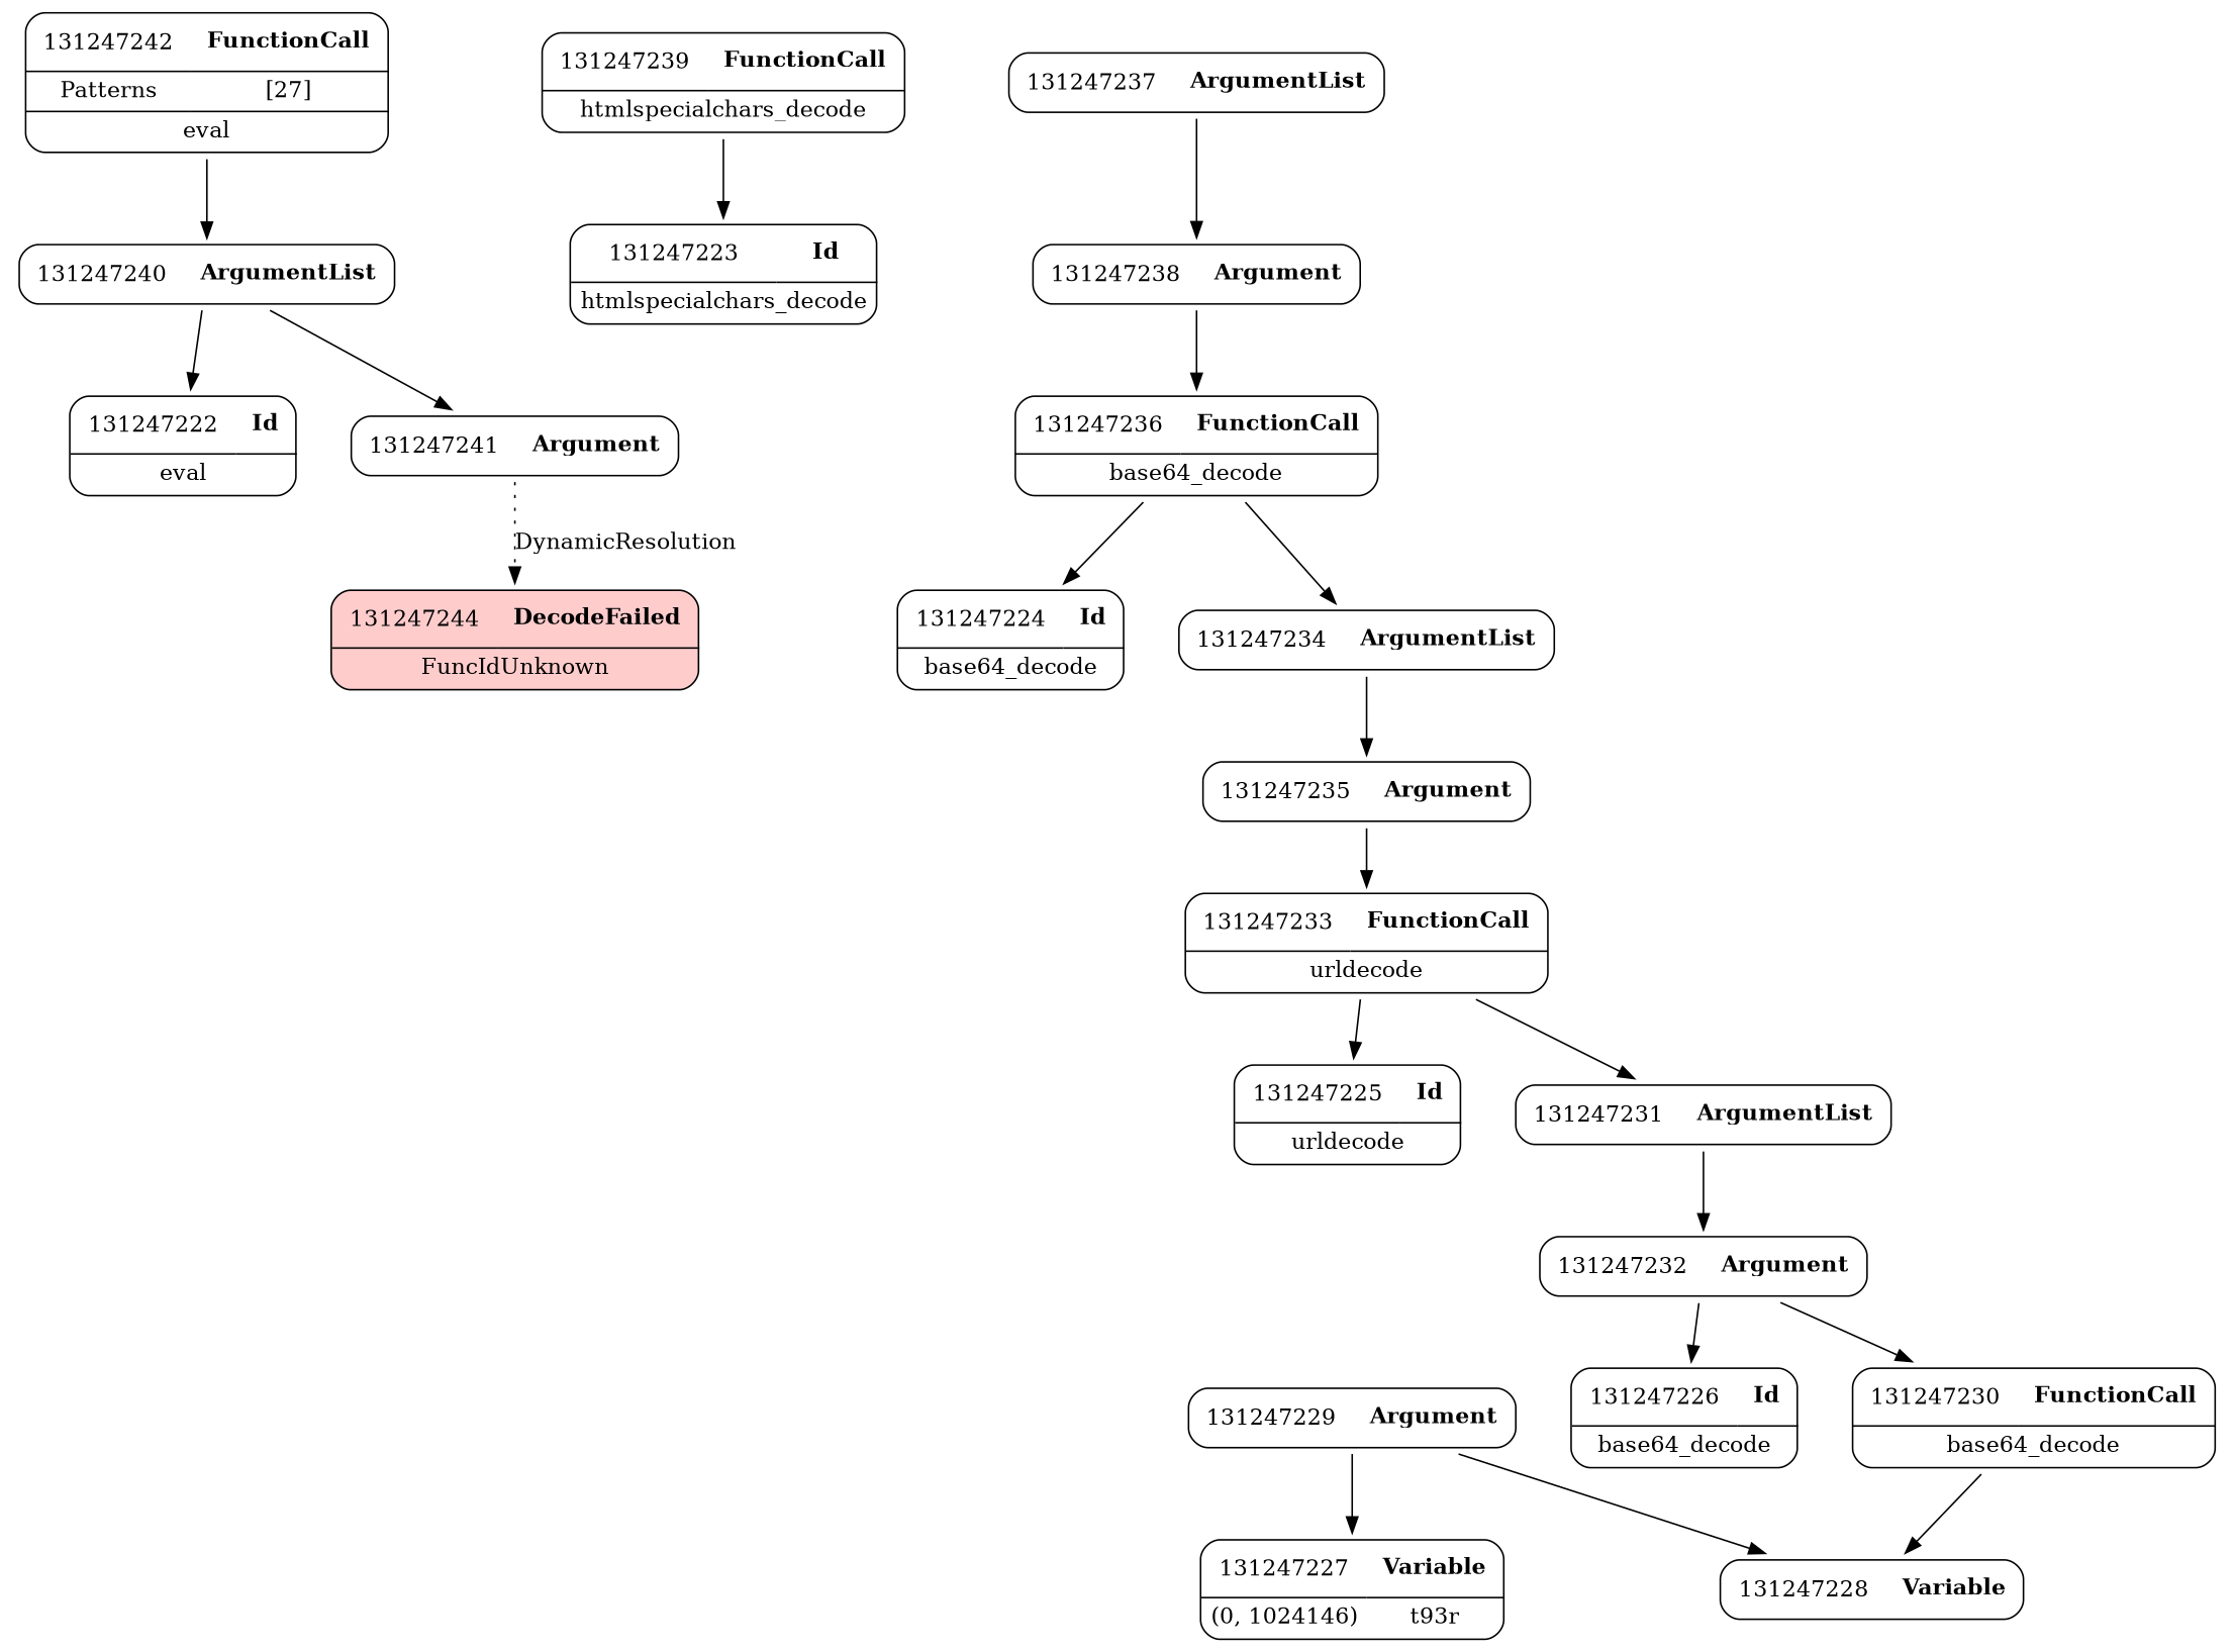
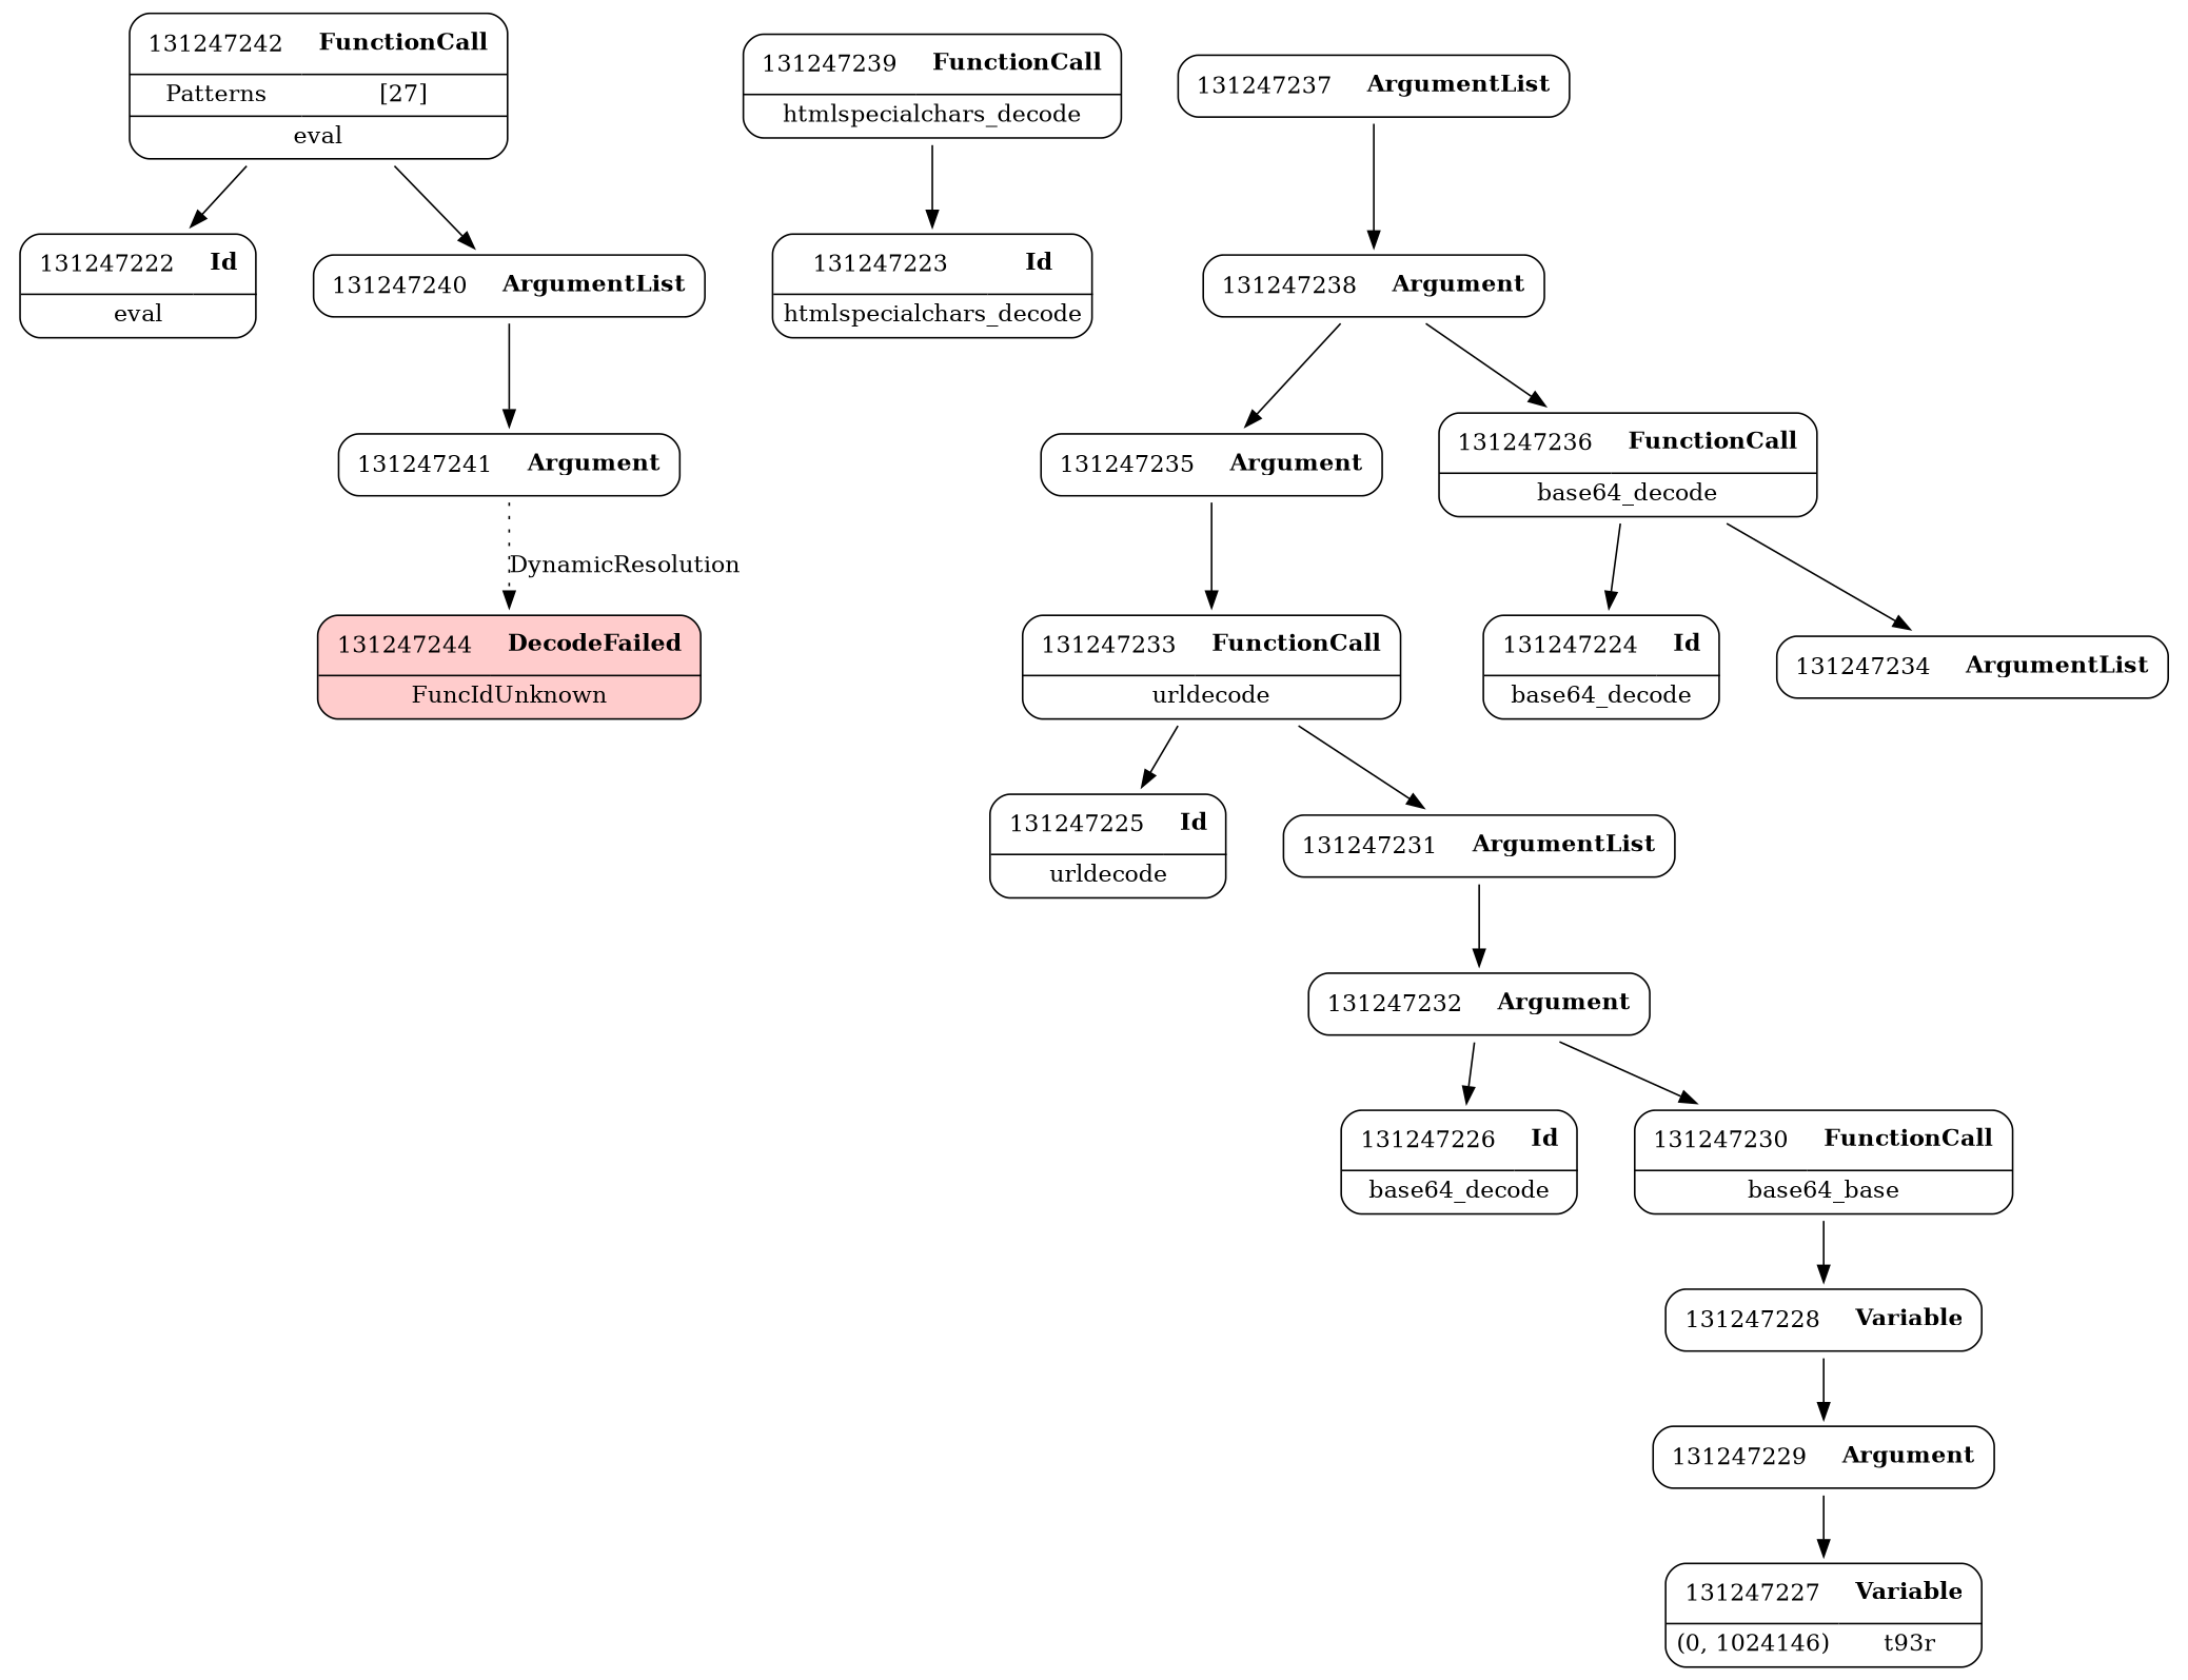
  digraph {
    node [shape=none]
    edge [weight=2]
    n1 [label=<<TABLE border='1' cellspacing='0' cellpadding='10' style='rounded' ><TR><TD border='0'>131247222</TD><TD border='0'><B>Id</B></TD></TR><HR/><TR><TD border='0' cellpadding='5' colspan='2'>eval</TD></TR></TABLE>>]
    n2 [label=<<TABLE border='1' cellspacing='0' cellpadding='10' style='rounded' ><TR><TD border='0'>131247223</TD><TD border='0'><B>Id</B></TD></TR><HR/><TR><TD border='0' cellpadding='5' colspan='2'>htmlspecialchars_decode</TD></TR></TABLE>>]
    n3 [label=<<TABLE border='1' cellspacing='0' cellpadding='10' style='rounded' ><TR><TD border='0'>131247226</TD><TD border='0'><B>Id</B></TD></TR><HR/><TR><TD border='0' cellpadding='5' colspan='2'>base64_decode</TD></TR></TABLE>>]
    n4 [label=<<TABLE border='1' cellspacing='0' cellpadding='10' style='rounded' ><TR><TD border='0'>131247227</TD><TD border='0'><B>Variable</B></TD></TR><HR/><TR><TD border='0' cellpadding='5'>(0, 1024146)</TD><TD border='0' cellpadding='5'>t93r</TD></TR></TABLE>>]
    n5 [label=<<TABLE border='1' cellspacing='0' cellpadding='10' style='rounded' ><TR><TD border='0'>131247224</TD><TD border='0'><B>Id</B></TD></TR><HR/><TR><TD border='0' cellpadding='5' colspan='2'>base64_decode</TD></TR></TABLE>>]
    n6 [label=<<TABLE border='1' cellspacing='0' cellpadding='10' style='rounded' ><TR><TD border='0'>131247225</TD><TD border='0'><B>Id</B></TD></TR><HR/><TR><TD border='0' cellpadding='5' colspan='2'>urldecode</TD></TR></TABLE>>]
-   n7 [label=<<TABLE border='1' cellspacing='0' cellpadding='10' style='rounded' ><TR><TD border='0'>131247230</TD><TD border='0'><B>FunctionCall</B></TD></TR><HR/><TR><TD border='0' cellpadding='5' colspan='2'>base64_decode</TD></TR></TABLE>>]
+   n7 [label=<<TABLE border='1' cellspacing='0' cellpadding='10' style='rounded' ><TR><TD border='0'>131247230</TD><TD border='0'><B>FunctionCall</B></TD></TR><HR/><TR><TD border='0' cellpadding='5' colspan='2'>base64_base</TD></TR></TABLE>>]
    n8 [label=<<TABLE border='1' cellspacing='0' cellpadding='10' style='rounded' ><TR><TD border='0'>131247228</TD><TD border='0'><B>Variable</B></TD></TR></TABLE>>]
    n9 [label=<<TABLE border='1' cellspacing='0' cellpadding='10' style='rounded' ><TR><TD border='0'>131247229</TD><TD border='0'><B>Argument</B></TD></TR></TABLE>>]
    n10 [label=<<TABLE border='1' cellspacing='0' cellpadding='10' style='rounded' ><TR><TD border='0'>131247231</TD><TD border='0'><B>ArgumentList</B></TD></TR></TABLE>>]
    n11 [label=<<TABLE border='1' cellspacing='0' cellpadding='10' style='rounded' ><TR><TD border='0'>131247232</TD><TD border='0'><B>Argument</B></TD></TR></TABLE>>]
    n12 [label=<<TABLE border='1' cellspacing='0' cellpadding='10' style='rounded' ><TR><TD border='0'>131247234</TD><TD border='0'><B>ArgumentList</B></TD></TR></TABLE>>]
    n13 [label=<<TABLE border='1' cellspacing='0' cellpadding='10' style='rounded' ><TR><TD border='0'>131247235</TD><TD border='0'><B>Argument</B></TD></TR></TABLE>>]
    n14 [label=<<TABLE border='1' cellspacing='0' cellpadding='10' style='rounded' ><TR><TD border='0'>131247233</TD><TD border='0'><B>FunctionCall</B></TD></TR><HR/><TR><TD border='0' cellpadding='5' colspan='2'>urldecode</TD></TR></TABLE>>]
    n15 [label=<<TABLE border='1' cellspacing='0' cellpadding='10' style='rounded' ><TR><TD border='0'>131247238</TD><TD border='0'><B>Argument</B></TD></TR></TABLE>>]
    n16 [label=<<TABLE border='1' cellspacing='0' cellpadding='10' style='rounded' ><TR><TD border='0'>131247236</TD><TD border='0'><B>FunctionCall</B></TD></TR><HR/><TR><TD border='0' cellpadding='5' colspan='2'>base64_decode</TD></TR></TABLE>>]
    n17 [label=<<TABLE border='1' cellspacing='0' cellpadding='10' style='rounded' ><TR><TD border='0'>131247239</TD><TD border='0'><B>FunctionCall</B></TD></TR><HR/><TR><TD border='0' cellpadding='5' colspan='2'>htmlspecialchars_decode</TD></TR></TABLE>>]
    n18 [label=<<TABLE border='1' cellspacing='0' cellpadding='10' style='rounded' ><TR><TD border='0'>131247237</TD><TD border='0'><B>ArgumentList</B></TD></TR></TABLE>>]
    n19 [label=<<TABLE border='1' cellspacing='0' cellpadding='10' style='rounded' ><TR><TD border='0'>131247242</TD><TD border='0'><B>FunctionCall</B></TD></TR><HR/><TR><TD border='0' cellpadding='5'>Patterns</TD><TD border='0' cellpadding='5'>[27]</TD></TR><HR/><TR><TD border='0' cellpadding='5' colspan='2'>eval</TD></TR></TABLE>>]
    n20 [label=<<TABLE border='1' cellspacing='0' cellpadding='10' style='rounded' ><TR><TD border='0'>131247240</TD><TD border='0'><B>ArgumentList</B></TD></TR></TABLE>>]
    n21 [label=<<TABLE border='1' cellspacing='0' cellpadding='10' style='rounded' ><TR><TD border='0'>131247241</TD><TD border='0'><B>Argument</B></TD></TR></TABLE>>]
    n22 [label=<<TABLE border='1' cellspacing='0' cellpadding='10' style='rounded' bgcolor='#FFCCCC' ><TR><TD border='0'>131247244</TD><TD border='0'><B>DecodeFailed</B></TD></TR><HR/><TR><TD border='0' cellpadding='5' colspan='2'>FuncIdUnknown</TD></TR></TABLE>>]
    n7 -> n8
-   n9 -> n8
+   n8 -> n9
    n9 -> n4
    n10 -> n11
    n11 -> n3
    n11 -> n7
-   n12 -> n13
+   n15 -> n13
    n13 -> n14
    n14 -> n6
    n14 -> n10
    n15 -> n16
    n16 -> n5
    n16 -> n12
    n17 -> n2
    n18 -> n15
-   n20 -> n1
+   n19 -> n1
    n19 -> n20
    n20 -> n21
    n21 -> n22 [label=DynamicResolution style=dotted weight=""]
  }
